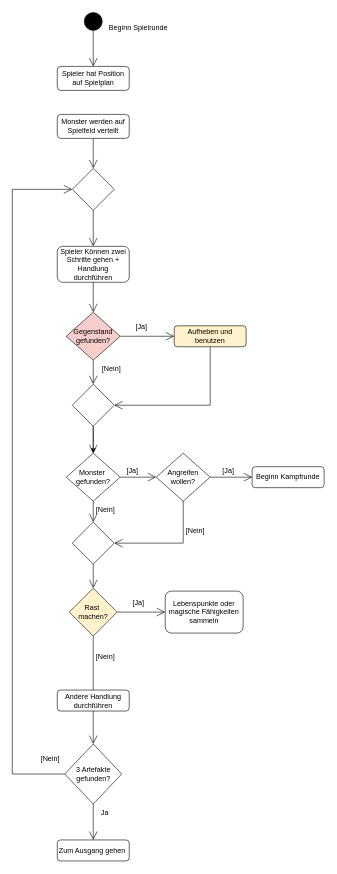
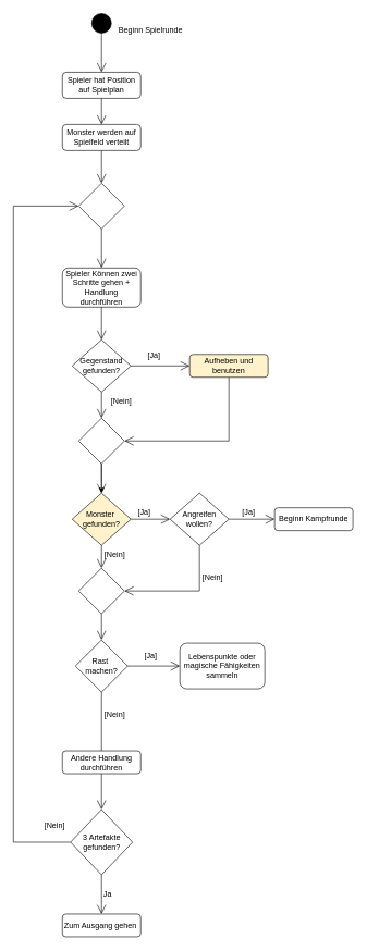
  <mxCell id="0" />
  <mxCell id="1" parent="0" />
  <mxCell id="2" value="Spieler hat Position auf Spielplan" style="rounded=1;whiteSpace=wrap;html=1;" parent="1" vertex="1"><mxGeometry x="95" y="110" width="120" height="40" as="geometry" /></mxCell>
  <mxCell id="3" value="Monster werden auf Spielfeld verteilt" style="rounded=1;whiteSpace=wrap;html=1;" parent="1" vertex="1"><mxGeometry x="95" y="190" width="120" height="40" as="geometry" /></mxCell>
  <mxCell id="4" value="Spieler Können zwei Schritte gehen + Handlung durchführen" style="rounded=1;whiteSpace=wrap;html=1;" parent="1" vertex="1"><mxGeometry x="95" y="410" width="120" height="60" as="geometry" /></mxCell>
- <mxCell id="5" value="Rast&amp;nbsp;&lt;br&gt;machen?" style="rhombus;whiteSpace=wrap;html=1;fillColor=#fff2cc;" parent="1" vertex="1"><mxGeometry x="115" y="980" width="80" height="80" as="geometry" /></mxCell>
+ <mxCell id="5" value="Rast&amp;nbsp;&lt;br&gt;machen?" style="rhombus;whiteSpace=wrap;html=1;" parent="1" vertex="1"><mxGeometry x="115" y="980" width="80" height="80" as="geometry" /></mxCell>
  <mxCell id="6" value="Lebenspunkte oder magische Fähigkeiten sammeln" style="rounded=1;whiteSpace=wrap;html=1;" parent="1" vertex="1"><mxGeometry x="275" y="985" width="130" height="70" as="geometry" /></mxCell>
  <mxCell id="7" value="Andere Handlung durchführen" style="rounded=1;whiteSpace=wrap;html=1;" parent="1" vertex="1"><mxGeometry x="95" y="1150" width="120" height="35" as="geometry" /></mxCell>
- <mxCell id="8" value="Gegenstand&lt;br&gt;gefunden?" style="rhombus;whiteSpace=wrap;html=1;fillColor=#f8cecc;" parent="1" vertex="1"><mxGeometry x="110" y="520" width="90" height="80" as="geometry" /></mxCell>
- <mxCell id="9" value="Monster&amp;nbsp;&lt;br&gt;gefunden?" style="rhombus;whiteSpace=wrap;html=1;" parent="1" vertex="1"><mxGeometry x="110" y="755" width="90" height="80" as="geometry" /></mxCell>
+ <mxCell id="8" value="Gegenstand&lt;br&gt;gefunden?" style="rhombus;whiteSpace=wrap;html=1;" parent="1" vertex="1"><mxGeometry x="110" y="520" width="90" height="80" as="geometry" /></mxCell>
+ <mxCell id="9" value="Monster&amp;nbsp;&lt;br&gt;gefunden?" style="rhombus;whiteSpace=wrap;html=1;fillColor=#fff2cc;" parent="1" vertex="1"><mxGeometry x="110" y="755" width="90" height="80" as="geometry" /></mxCell>
  <mxCell id="10" value="Aufheben und benutzen" style="rounded=1;whiteSpace=wrap;html=1;fillColor=#fff2cc;" parent="1" vertex="1"><mxGeometry x="290" y="542.5" width="120" height="35" as="geometry" /></mxCell>
  <mxCell id="11" value="Zum Ausgang gehen&amp;nbsp;" style="rounded=1;whiteSpace=wrap;html=1;" parent="1" vertex="1"><mxGeometry x="95" y="1400" width="120" height="35" as="geometry" /></mxCell>
+ <mxCell id="12" value="" style="endArrow=open;endFill=1;endSize=12;html=1;rounded=0;exitX=0.5;exitY=1;exitDx=0;exitDy=0;entryX=0.5;entryY=0;entryDx=0;entryDy=0;" parent="1" source="2" target="3" edge="1"><mxGeometry width="160" relative="1" as="geometry"><mxPoint x="165" y="280" as="sourcePoint" /><mxPoint x="140" y="620" as="targetPoint" /></mxGeometry></mxCell>
  <mxCell id="13" value="" style="ellipse;whiteSpace=wrap;html=1;aspect=fixed;fillColor=#000000;" parent="1" vertex="1"><mxGeometry x="140" y="20" width="30" height="30" as="geometry" /></mxCell>
  <mxCell id="14" value="" style="endArrow=open;endFill=1;endSize=12;html=1;rounded=0;exitX=0.5;exitY=1;exitDx=0;exitDy=0;entryX=0.5;entryY=0;entryDx=0;entryDy=0;" parent="1" source="13" target="2" edge="1"><mxGeometry width="160" relative="1" as="geometry"><mxPoint x="165" y="280" as="sourcePoint" /><mxPoint x="155" y="230" as="targetPoint" /></mxGeometry></mxCell>
  <mxCell id="15" value="Beginn Spielrunde" style="text;html=1;align=center;verticalAlign=middle;resizable=0;points=[];autosize=1;strokeColor=none;fillColor=none;" parent="1" vertex="1"><mxGeometry x="170" y="30" width="120" height="30" as="geometry" /></mxCell>
  <mxCell id="16" value="" style="endArrow=open;endFill=1;endSize=12;html=1;rounded=0;exitX=1;exitY=0.5;exitDx=0;exitDy=0;entryX=0;entryY=0.5;entryDx=0;entryDy=0;" parent="1" source="5" target="6" edge="1"><mxGeometry width="160" relative="1" as="geometry"><mxPoint x="165" y="480" as="sourcePoint" /><mxPoint x="165" y="520" as="targetPoint" /></mxGeometry></mxCell>
  <mxCell id="17" value="[Ja]" style="text;html=1;align=center;verticalAlign=middle;resizable=0;points=[];autosize=1;strokeColor=none;fillColor=none;" parent="1" vertex="1"><mxGeometry x="200" y="770" width="40" height="30" as="geometry" /></mxCell>
  <mxCell id="18" value="" style="endArrow=none;endFill=1;endSize=12;html=1;rounded=0;exitX=0.5;exitY=1;exitDx=0;exitDy=0;" parent="1" source="5" target="7" edge="1"><mxGeometry width="160" relative="1" as="geometry"><mxPoint x="165" y="480" as="sourcePoint" /><mxPoint x="165" y="520" as="targetPoint" /></mxGeometry></mxCell>
  <mxCell id="19" value="[Nein]" style="text;html=1;align=center;verticalAlign=middle;resizable=0;points=[];autosize=1;strokeColor=none;fillColor=none;" parent="1" vertex="1"><mxGeometry x="300" y="870" width="50" height="30" as="geometry" /></mxCell>
  <mxCell id="20" value="" style="endArrow=open;endFill=1;endSize=12;html=1;rounded=0;exitX=0.5;exitY=1;exitDx=0;exitDy=0;entryX=0.5;entryY=0;entryDx=0;entryDy=0;" parent="1" source="4" target="8" edge="1"><mxGeometry width="160" relative="1" as="geometry"><mxPoint x="160" y="740" as="sourcePoint" /><mxPoint x="147" y="870" as="targetPoint" /></mxGeometry></mxCell>
  <mxCell id="21" value="" style="endArrow=open;endFill=1;endSize=12;html=1;rounded=0;exitX=1;exitY=0.5;exitDx=0;exitDy=0;entryX=0;entryY=0.5;entryDx=0;entryDy=0;" parent="1" source="8" target="10" edge="1"><mxGeometry width="160" relative="1" as="geometry"><mxPoint x="200" y="700" as="sourcePoint" /><mxPoint x="290" y="560" as="targetPoint" /></mxGeometry></mxCell>
  <mxCell id="22" value="[Ja]" style="text;html=1;align=center;verticalAlign=middle;resizable=0;points=[];autosize=1;strokeColor=none;fillColor=none;" parent="1" vertex="1"><mxGeometry x="215" y="530" width="40" height="30" as="geometry" /></mxCell>
  <mxCell id="23" value="" style="endArrow=open;endFill=1;endSize=12;html=1;rounded=0;exitX=1;exitY=0.5;exitDx=0;exitDy=0;entryX=0;entryY=0.5;entryDx=0;entryDy=0;" parent="1" source="9" target="24" edge="1"><mxGeometry width="160" relative="1" as="geometry"><mxPoint x="210" y="570" as="sourcePoint" /><mxPoint x="260" y="680" as="targetPoint" /></mxGeometry></mxCell>
  <mxCell id="24" value="Angreifen wollen?" style="rhombus;whiteSpace=wrap;html=1;" parent="1" vertex="1"><mxGeometry x="260" y="755" width="90" height="80" as="geometry" /></mxCell>
  <mxCell id="25" value="" style="endArrow=open;endFill=1;endSize=12;html=1;rounded=0;exitX=1;exitY=0.5;exitDx=0;exitDy=0;entryX=0;entryY=0.5;entryDx=0;entryDy=0;" parent="1" source="24" target="26" edge="1"><mxGeometry width="160" relative="1" as="geometry"><mxPoint x="210" y="690" as="sourcePoint" /><mxPoint x="410" y="680" as="targetPoint" /></mxGeometry></mxCell>
  <mxCell id="26" value="Beginn Kampfrunde" style="rounded=1;whiteSpace=wrap;html=1;" parent="1" vertex="1"><mxGeometry x="420" y="777.5" width="120" height="35" as="geometry" /></mxCell>
  <mxCell id="27" value="[Ja]" style="text;html=1;align=center;verticalAlign=middle;resizable=0;points=[];autosize=1;strokeColor=none;fillColor=none;" parent="1" vertex="1"><mxGeometry x="360" y="770" width="40" height="30" as="geometry" /></mxCell>
  <mxCell id="28" value="" style="edgeStyle=orthogonalEdgeStyle;rounded=0;orthogonalLoop=1;jettySize=auto;html=1;" parent="1" source="29" target="9" edge="1"><mxGeometry relative="1" as="geometry" /></mxCell>
  <mxCell id="29" value="" style="rhombus;whiteSpace=wrap;html=1;" parent="1" vertex="1"><mxGeometry x="120" y="640" width="70" height="70" as="geometry" /></mxCell>
  <mxCell id="30" value="[Nein]" style="text;html=1;align=center;verticalAlign=middle;resizable=0;points=[];autosize=1;strokeColor=none;fillColor=none;" parent="1" vertex="1"><mxGeometry x="160" y="600" width="50" height="30" as="geometry" /></mxCell>
  <mxCell id="31" value="" style="endArrow=open;endFill=1;endSize=12;html=1;rounded=0;exitX=0.5;exitY=1;exitDx=0;exitDy=0;" parent="1" source="8" target="29" edge="1"><mxGeometry width="160" relative="1" as="geometry"><mxPoint x="165" y="480" as="sourcePoint" /><mxPoint x="165" y="530" as="targetPoint" /></mxGeometry></mxCell>
  <mxCell id="32" value="" style="endArrow=open;endFill=1;endSize=12;html=1;rounded=0;entryX=0.5;entryY=0;entryDx=0;entryDy=0;" parent="1" target="9" edge="1"><mxGeometry width="160" relative="1" as="geometry"><mxPoint x="155" y="710" as="sourcePoint" /><mxPoint x="175" y="540" as="targetPoint" /></mxGeometry></mxCell>
  <mxCell id="33" value="" style="endArrow=open;endFill=1;endSize=12;html=1;rounded=0;entryX=1;entryY=0.5;entryDx=0;entryDy=0;exitX=0.5;exitY=1;exitDx=0;exitDy=0;" parent="1" source="10" target="29" edge="1"><mxGeometry width="160" relative="1" as="geometry"><mxPoint x="165" y="720" as="sourcePoint" /><mxPoint x="165" y="765" as="targetPoint" /><Array as="points"><mxPoint x="350" y="675" /></Array></mxGeometry></mxCell>
  <mxCell id="34" value="" style="rhombus;whiteSpace=wrap;html=1;" parent="1" vertex="1"><mxGeometry x="120" y="870" width="70" height="70" as="geometry" /></mxCell>
  <mxCell id="35" value="" style="endArrow=open;endFill=1;endSize=12;html=1;rounded=0;exitX=0.5;exitY=1;exitDx=0;exitDy=0;entryX=0.5;entryY=0;entryDx=0;entryDy=0;" parent="1" source="9" target="34" edge="1"><mxGeometry width="160" relative="1" as="geometry"><mxPoint x="165" y="610" as="sourcePoint" /><mxPoint x="165" y="650" as="targetPoint" /></mxGeometry></mxCell>
  <mxCell id="36" value="" style="endArrow=open;endFill=1;endSize=12;html=1;rounded=0;exitX=0.5;exitY=1;exitDx=0;exitDy=0;entryX=0.5;entryY=0;entryDx=0;entryDy=0;" parent="1" source="34" target="5" edge="1"><mxGeometry width="160" relative="1" as="geometry"><mxPoint x="165" y="845" as="sourcePoint" /><mxPoint x="165" y="880" as="targetPoint" /></mxGeometry></mxCell>
  <mxCell id="37" value="" style="endArrow=open;endFill=1;endSize=12;html=1;rounded=0;exitX=0.5;exitY=1;exitDx=0;exitDy=0;entryX=1;entryY=0.5;entryDx=0;entryDy=0;" parent="1" source="24" target="34" edge="1"><mxGeometry width="160" relative="1" as="geometry"><mxPoint x="165" y="845" as="sourcePoint" /><mxPoint x="165" y="880" as="targetPoint" /><Array as="points"><mxPoint x="305" y="905" /></Array></mxGeometry></mxCell>
  <mxCell id="38" value="[Nein]" style="text;html=1;align=center;verticalAlign=middle;resizable=0;points=[];autosize=1;strokeColor=none;fillColor=none;" parent="1" vertex="1"><mxGeometry x="150" y="835" width="50" height="30" as="geometry" /></mxCell>
  <mxCell id="39" value="[Ja]" style="text;html=1;align=center;verticalAlign=middle;resizable=0;points=[];autosize=1;strokeColor=none;fillColor=none;" parent="1" vertex="1"><mxGeometry x="210" y="990" width="40" height="30" as="geometry" /></mxCell>
  <mxCell id="40" value="[Nein]" style="text;html=1;align=center;verticalAlign=middle;resizable=0;points=[];autosize=1;strokeColor=none;fillColor=none;" parent="1" vertex="1"><mxGeometry x="150" y="1080" width="50" height="30" as="geometry" /></mxCell>
  <mxCell id="41" value="" style="endArrow=open;endFill=1;endSize=12;html=1;rounded=0;exitX=0.5;exitY=1;exitDx=0;exitDy=0;entryX=0.5;entryY=0;entryDx=0;entryDy=0;" edge="1" parent="1" source="7" target="42"><mxGeometry width="160" relative="1" as="geometry"><mxPoint x="165" y="1070" as="sourcePoint" /><mxPoint x="150" y="1270" as="targetPoint" /></mxGeometry></mxCell>
  <mxCell id="42" value="3 Artefakte gefunden?" style="rhombus;whiteSpace=wrap;html=1;" vertex="1" parent="1"><mxGeometry x="107.5" y="1240" width="95" height="100" as="geometry" /></mxCell>
  <mxCell id="43" value="" style="endArrow=open;endFill=1;endSize=12;html=1;rounded=0;exitX=0.5;exitY=1;exitDx=0;exitDy=0;entryX=0.5;entryY=0;entryDx=0;entryDy=0;" edge="1" parent="1" source="42" target="11"><mxGeometry width="160" relative="1" as="geometry"><mxPoint x="159" y="1400" as="sourcePoint" /><mxPoint x="155" y="1420" as="targetPoint" /></mxGeometry></mxCell>
  <mxCell id="44" value="[Nein]" style="text;html=1;align=center;verticalAlign=middle;resizable=0;points=[];autosize=1;strokeColor=none;fillColor=none;" vertex="1" parent="1"><mxGeometry x="57.5" y="1250" width="50" height="30" as="geometry" /></mxCell>
- <mxCell id="45" value="Ja" style="text;html=1;align=center;verticalAlign=middle;resizable=0;points=[];autosize=1;strokeColor=none;fillColor=none;" vertex="1" parent="1"><mxGeometry x="154" y="1340" width="40" height="30" as="geometry" /></mxCell>
+ <mxCell id="45" value="Ja" style="text;html=1;align=center;verticalAlign=middle;resizable=0;points=[];autosize=1;strokeColor=none;fillColor=none;" vertex="1" parent="1"><mxGeometry x="144" y="1355" width="40" height="30" as="geometry" /></mxCell>
  <mxCell id="46" value="" style="endArrow=open;endFill=1;endSize=12;html=1;rounded=0;exitX=0;exitY=0.5;exitDx=0;exitDy=0;entryX=0;entryY=0.5;entryDx=0;entryDy=0;" edge="1" parent="1" source="42" target="47"><mxGeometry width="160" relative="1" as="geometry"><mxPoint x="4.5" y="1280" as="sourcePoint" /><mxPoint x="0" y="300" as="targetPoint" /><Array as="points"><mxPoint x="20" y="1290" /><mxPoint x="20" y="315" /></Array></mxGeometry></mxCell>
  <mxCell id="47" value="" style="rhombus;whiteSpace=wrap;html=1;" vertex="1" parent="1"><mxGeometry x="120" y="280" width="70" height="70" as="geometry" /></mxCell>
  <mxCell id="48" value="" style="endArrow=open;endFill=1;endSize=12;html=1;rounded=0;exitX=0.5;exitY=1;exitDx=0;exitDy=0;" edge="1" parent="1" source="3" target="47"><mxGeometry width="160" relative="1" as="geometry"><mxPoint x="165" y="60" as="sourcePoint" /><mxPoint x="165" y="120" as="targetPoint" /></mxGeometry></mxCell>
  <mxCell id="49" value="" style="endArrow=open;endFill=1;endSize=12;html=1;rounded=0;exitX=0.5;exitY=1;exitDx=0;exitDy=0;entryX=0.5;entryY=0;entryDx=0;entryDy=0;" edge="1" parent="1" source="47" target="4"><mxGeometry width="160" relative="1" as="geometry"><mxPoint x="165" y="240" as="sourcePoint" /><mxPoint x="165" y="290" as="targetPoint" /></mxGeometry></mxCell>
